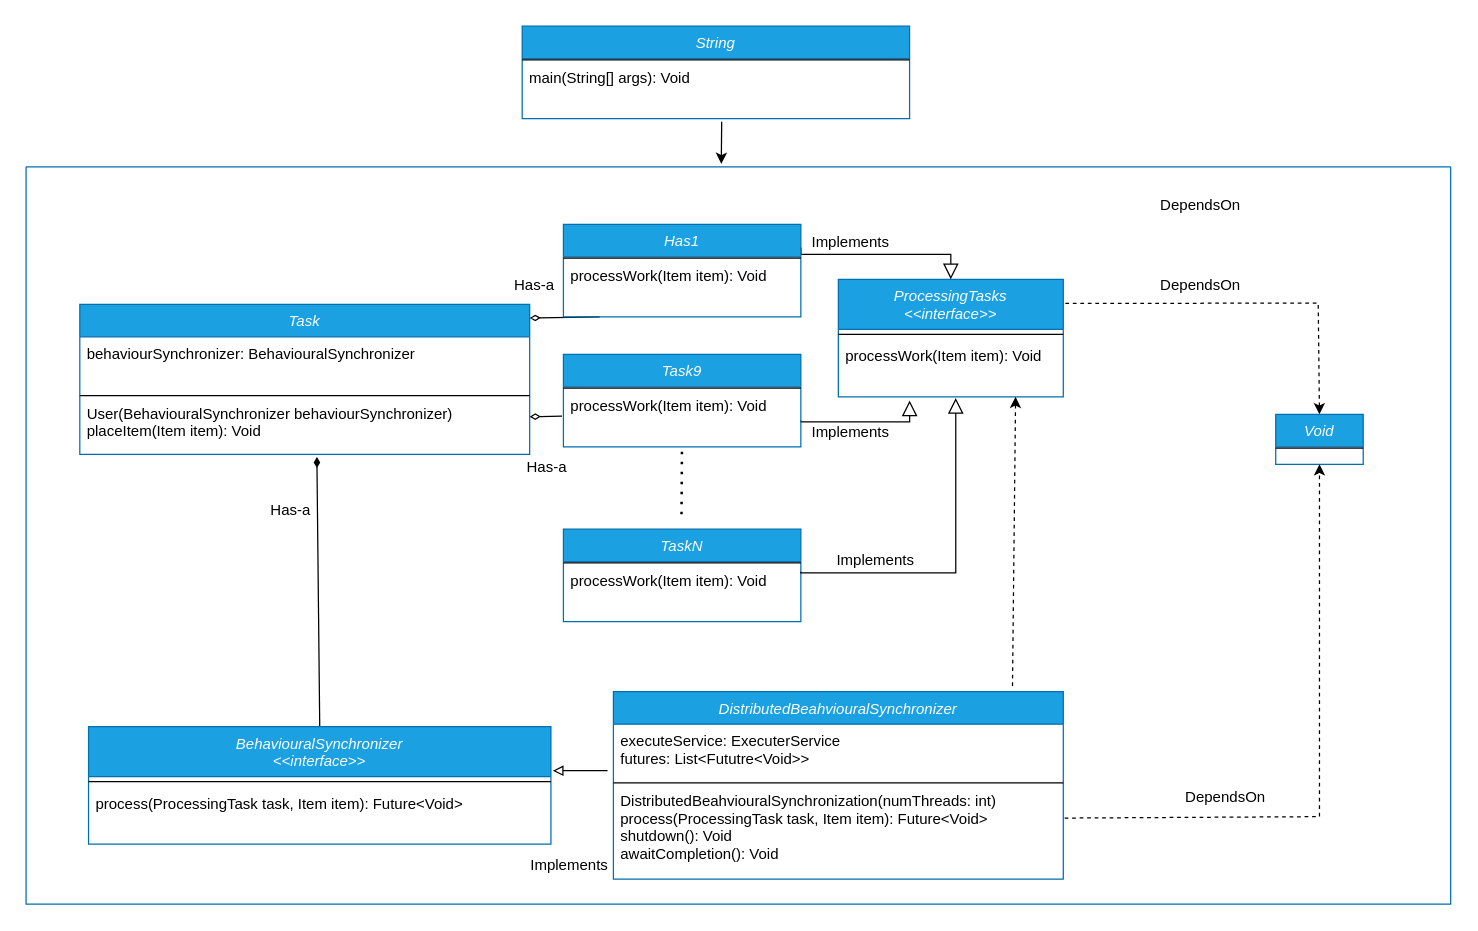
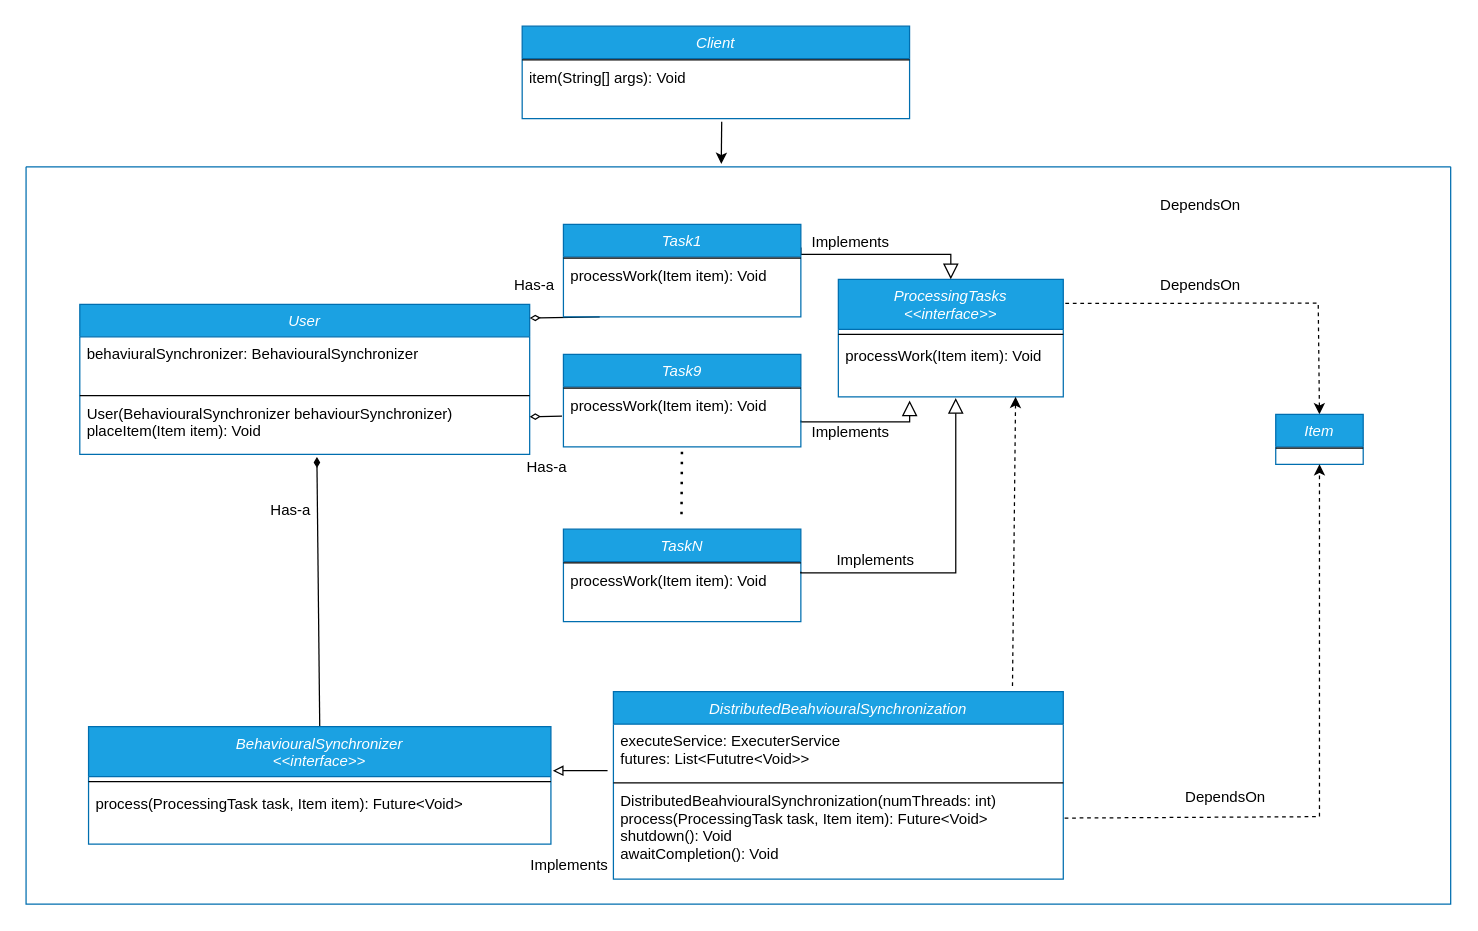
  <mxCell id="0" />
  <mxCell id="1" parent="0" />
- <mxCell id="2" value="Task" style="swimlane;fontStyle=2;align=center;verticalAlign=top;childLayout=stackLayout;horizontal=1;startSize=26;horizontalStack=0;resizeParent=1;resizeLast=0;collapsible=1;marginBottom=0;rounded=0;shadow=0;strokeWidth=1;fillColor=#1ba1e2;fontColor=#ffffff;strokeColor=#006EAF;" parent="1" vertex="1"><mxGeometry x="63" y="243" width="360" height="120" as="geometry"><mxRectangle x="230" y="140" width="160" height="26" as="alternateBounds" /></mxGeometry></mxCell>
- <mxCell id="3" value="behaviourSynchronizer: BehaviouralSynchronizer" style="text;align=left;verticalAlign=top;spacingLeft=4;spacingRight=4;overflow=hidden;rotatable=0;points=[[0,0.5],[1,0.5]];portConstraint=eastwest;" parent="2" vertex="1"><mxGeometry y="26" width="360" height="46" as="geometry" /></mxCell>
+ <mxCell id="2" value="User" style="swimlane;fontStyle=2;align=center;verticalAlign=top;childLayout=stackLayout;horizontal=1;startSize=26;horizontalStack=0;resizeParent=1;resizeLast=0;collapsible=1;marginBottom=0;rounded=0;shadow=0;strokeWidth=1;fillColor=#1ba1e2;fontColor=#ffffff;strokeColor=#006EAF;" parent="1" vertex="1"><mxGeometry x="63" y="243" width="360" height="120" as="geometry"><mxRectangle x="230" y="140" width="160" height="26" as="alternateBounds" /></mxGeometry></mxCell>
+ <mxCell id="3" value="behaviuralSynchronizer: BehaviouralSynchronizer" style="text;align=left;verticalAlign=top;spacingLeft=4;spacingRight=4;overflow=hidden;rotatable=0;points=[[0,0.5],[1,0.5]];portConstraint=eastwest;" parent="2" vertex="1"><mxGeometry y="26" width="360" height="46" as="geometry" /></mxCell>
  <mxCell id="4" value="" style="line;html=1;strokeWidth=1;align=left;verticalAlign=middle;spacingTop=-1;spacingLeft=3;spacingRight=3;rotatable=0;labelPosition=right;points=[];portConstraint=eastwest;" parent="2" vertex="1"><mxGeometry y="72" width="360" height="2" as="geometry" /></mxCell>
  <mxCell id="5" value="User(BehaviouralSynchronizer behaviourSynchronizer)&#10;placeItem(Item item): Void" style="text;align=left;verticalAlign=top;spacingLeft=4;spacingRight=4;overflow=hidden;rotatable=0;points=[[0,0.5],[1,0.5]];portConstraint=eastwest;" parent="2" vertex="1"><mxGeometry y="74" width="360" height="46" as="geometry" /></mxCell>
- <mxCell id="6" value="String" style="swimlane;fontStyle=2;align=center;verticalAlign=top;childLayout=stackLayout;horizontal=1;startSize=26;horizontalStack=0;resizeParent=1;resizeLast=0;collapsible=1;marginBottom=0;rounded=0;shadow=0;strokeWidth=1;fillColor=#1ba1e2;strokeColor=#006EAF;fontColor=#ffffff;" parent="1" vertex="1"><mxGeometry x="417" y="20.5" width="310" height="74" as="geometry"><mxRectangle x="230" y="140" width="160" height="26" as="alternateBounds" /></mxGeometry></mxCell>
+ <mxCell id="6" value="Client" style="swimlane;fontStyle=2;align=center;verticalAlign=top;childLayout=stackLayout;horizontal=1;startSize=26;horizontalStack=0;resizeParent=1;resizeLast=0;collapsible=1;marginBottom=0;rounded=0;shadow=0;strokeWidth=1;fillColor=#1ba1e2;strokeColor=#006EAF;fontColor=#ffffff;" parent="1" vertex="1"><mxGeometry x="417" y="20.5" width="310" height="74" as="geometry"><mxRectangle x="230" y="140" width="160" height="26" as="alternateBounds" /></mxGeometry></mxCell>
  <mxCell id="7" value="" style="line;html=1;strokeWidth=1;align=left;verticalAlign=middle;spacingTop=-1;spacingLeft=3;spacingRight=3;rotatable=0;labelPosition=right;points=[];portConstraint=eastwest;" parent="6" vertex="1"><mxGeometry y="26" width="310" height="2" as="geometry" /></mxCell>
- <mxCell id="8" value="main(String[] args): Void" style="text;align=left;verticalAlign=top;spacingLeft=4;spacingRight=4;overflow=hidden;rotatable=0;points=[[0,0.5],[1,0.5]];portConstraint=eastwest;" parent="6" vertex="1"><mxGeometry y="28" width="310" height="46" as="geometry" /></mxCell>
+ <mxCell id="8" value="item(String[] args): Void" style="text;align=left;verticalAlign=top;spacingLeft=4;spacingRight=4;overflow=hidden;rotatable=0;points=[[0,0.5],[1,0.5]];portConstraint=eastwest;" parent="6" vertex="1"><mxGeometry y="28" width="310" height="46" as="geometry" /></mxCell>
  <mxCell id="9" value="ProcessingTasks&#10;&lt;&lt;interface&gt;&gt;" style="swimlane;fontStyle=2;align=center;verticalAlign=top;childLayout=stackLayout;horizontal=1;startSize=40;horizontalStack=0;resizeParent=1;resizeLast=0;collapsible=1;marginBottom=0;rounded=0;shadow=0;strokeWidth=1;fillColor=#1ba1e2;fontColor=#ffffff;strokeColor=#006EAF;" parent="1" vertex="1"><mxGeometry x="670" y="223" width="180" height="94" as="geometry"><mxRectangle x="230" y="140" width="160" height="26" as="alternateBounds" /></mxGeometry></mxCell>
  <mxCell id="10" value="" style="line;html=1;strokeWidth=1;align=left;verticalAlign=middle;spacingTop=-1;spacingLeft=3;spacingRight=3;rotatable=0;labelPosition=right;points=[];portConstraint=eastwest;" parent="9" vertex="1"><mxGeometry y="40" width="180" height="8" as="geometry" /></mxCell>
  <mxCell id="11" value="processWork(Item item): Void" style="text;align=left;verticalAlign=top;spacingLeft=4;spacingRight=4;overflow=hidden;rotatable=0;points=[[0,0.5],[1,0.5]];portConstraint=eastwest;" parent="9" vertex="1"><mxGeometry y="48" width="180" height="46" as="geometry" /></mxCell>
  <mxCell id="12" value="" style="endArrow=block;endSize=10;endFill=0;shadow=0;strokeWidth=1;rounded=0;edgeStyle=elbowEdgeStyle;elbow=vertical;exitX=1;exitY=0.25;exitDx=0;exitDy=0;entryX=0.5;entryY=0;entryDx=0;entryDy=0;" parent="1" source="39" target="9" edge="1"><mxGeometry width="160" relative="1" as="geometry"><mxPoint x="515" y="665" as="sourcePoint" /><mxPoint x="615" y="563" as="targetPoint" /><Array as="points"><mxPoint x="700" y="203" /></Array></mxGeometry></mxCell>
  <mxCell id="13" value="" style="endArrow=block;endSize=10;endFill=0;shadow=0;strokeWidth=1;rounded=0;edgeStyle=elbowEdgeStyle;elbow=vertical;exitX=1;exitY=0.25;exitDx=0;exitDy=0;entryX=0.317;entryY=1.065;entryDx=0;entryDy=0;entryPerimeter=0;" parent="1" target="11" edge="1"><mxGeometry width="160" relative="1" as="geometry"><mxPoint x="640" y="336" as="sourcePoint" /><mxPoint x="755" y="357" as="targetPoint" /><Array as="points"><mxPoint x="700" y="337" /></Array></mxGeometry></mxCell>
  <mxCell id="14" value="" style="endArrow=none;dashed=1;html=1;rounded=0;exitX=0.5;exitY=0;exitDx=0;exitDy=0;entryX=1.002;entryY=0.206;entryDx=0;entryDy=0;entryPerimeter=0;startArrow=classic;startFill=1;" parent="1" source="48" target="9" edge="1"><mxGeometry width="50" height="50" relative="1" as="geometry"><mxPoint x="870" y="253" as="sourcePoint" /><mxPoint x="920" y="203" as="targetPoint" /><Array as="points"><mxPoint x="1054" y="242" /></Array></mxGeometry></mxCell>
  <mxCell id="15" value="" style="endArrow=none;dashed=1;html=1;rounded=0;exitX=0.788;exitY=1;exitDx=0;exitDy=0;startArrow=classic;startFill=1;exitPerimeter=0;entryX=0.887;entryY=-0.012;entryDx=0;entryDy=0;entryPerimeter=0;" parent="1" source="11" target="32" edge="1"><mxGeometry width="50" height="50" relative="1" as="geometry"><mxPoint x="851" y="524" as="sourcePoint" /><mxPoint x="1060" y="463" as="targetPoint" /><Array as="points" /></mxGeometry></mxCell>
  <mxCell id="16" value="" style="endArrow=diamondThin;html=1;rounded=0;exitX=0.5;exitY=0;exitDx=0;exitDy=0;entryX=0.527;entryY=1.046;entryDx=0;entryDy=0;entryPerimeter=0;endFill=1;" parent="1" source="45" target="5" edge="1"><mxGeometry width="50" height="50" relative="1" as="geometry"><mxPoint x="280" y="463" as="sourcePoint" /><mxPoint x="330" y="413" as="targetPoint" /></mxGeometry></mxCell>
  <mxCell id="17" value="" style="endArrow=diamondThin;html=1;rounded=0;endFill=0;exitX=-0.006;exitY=0.467;exitDx=0;exitDy=0;exitPerimeter=0;" parent="1" source="38" edge="1"><mxGeometry width="50" height="50" relative="1" as="geometry"><mxPoint x="471.24" y="335.996" as="sourcePoint" /><mxPoint x="423" y="333" as="targetPoint" /></mxGeometry></mxCell>
  <mxCell id="18" value="" style="endArrow=diamondThin;html=1;rounded=0;endFill=0;exitX=-0.006;exitY=0.467;exitDx=0;exitDy=0;exitPerimeter=0;" parent="1" edge="1"><mxGeometry width="50" height="50" relative="1" as="geometry"><mxPoint x="479" y="253" as="sourcePoint" /><mxPoint x="423" y="254" as="targetPoint" /></mxGeometry></mxCell>
  <mxCell id="19" value="" style="swimlane;startSize=0;fillColor=#1BA1E2;fontColor=#ffffff;strokeColor=#006EAF;fillStyle=solid;" parent="1" vertex="1"><mxGeometry x="20" y="133" width="1140" height="590" as="geometry" /></mxCell>
  <mxCell id="20" value="Implements" style="text;html=1;strokeColor=none;fillColor=none;align=center;verticalAlign=middle;whiteSpace=wrap;rounded=0;" parent="19" vertex="1"><mxGeometry x="630" y="46" width="60" height="30" as="geometry" /></mxCell>
  <mxCell id="21" value="Implements" style="text;html=1;strokeColor=none;fillColor=none;align=center;verticalAlign=middle;whiteSpace=wrap;rounded=0;" parent="19" vertex="1"><mxGeometry x="630" y="198" width="60" height="30" as="geometry" /></mxCell>
  <mxCell id="22" value="DependsOn" style="text;html=1;strokeColor=none;fillColor=none;align=center;verticalAlign=middle;whiteSpace=wrap;rounded=0;" parent="19" vertex="1"><mxGeometry x="930" y="490" width="60" height="30" as="geometry" /></mxCell>
  <mxCell id="23" value="DependsOn" style="text;html=1;strokeColor=none;fillColor=none;align=center;verticalAlign=middle;whiteSpace=wrap;rounded=0;" parent="19" vertex="1"><mxGeometry x="910" y="80" width="60" height="30" as="geometry" /></mxCell>
  <mxCell id="24" value="DependsOn" style="text;html=1;strokeColor=none;fillColor=none;align=center;verticalAlign=middle;whiteSpace=wrap;rounded=0;" parent="19" vertex="1"><mxGeometry x="910" y="16" width="60" height="30" as="geometry" /></mxCell>
  <mxCell id="25" value="Has-a" style="text;html=1;strokeColor=none;fillColor=none;align=center;verticalAlign=middle;whiteSpace=wrap;rounded=0;" parent="19" vertex="1"><mxGeometry x="182" y="260" width="60" height="30" as="geometry" /></mxCell>
  <mxCell id="26" value="Has-a" style="text;html=1;strokeColor=none;fillColor=none;align=center;verticalAlign=middle;whiteSpace=wrap;rounded=0;" parent="19" vertex="1"><mxGeometry x="387" y="226" width="60" height="30" as="geometry" /></mxCell>
  <mxCell id="27" value="Has-a" style="text;html=1;strokeColor=none;fillColor=none;align=center;verticalAlign=middle;whiteSpace=wrap;rounded=0;" parent="19" vertex="1"><mxGeometry x="377" y="80" width="60" height="30" as="geometry" /></mxCell>
  <mxCell id="28" value="Implements" style="text;html=1;strokeColor=none;fillColor=none;align=center;verticalAlign=middle;whiteSpace=wrap;rounded=0;" parent="19" vertex="1"><mxGeometry x="417" y="548" width="36" height="22" as="geometry" /></mxCell>
  <mxCell id="29" value="TaskN" style="swimlane;fontStyle=2;align=center;verticalAlign=top;childLayout=stackLayout;horizontal=1;startSize=26;horizontalStack=0;resizeParent=1;resizeLast=0;collapsible=1;marginBottom=0;rounded=0;shadow=0;strokeWidth=1;fillColor=#1ba1e2;fontColor=#ffffff;strokeColor=#006EAF;" parent="19" vertex="1"><mxGeometry x="430" y="290" width="190" height="74" as="geometry"><mxRectangle x="230" y="140" width="160" height="26" as="alternateBounds" /></mxGeometry></mxCell>
  <mxCell id="30" value="" style="line;html=1;strokeWidth=1;align=left;verticalAlign=middle;spacingTop=-1;spacingLeft=3;spacingRight=3;rotatable=0;labelPosition=right;points=[];portConstraint=eastwest;" parent="29" vertex="1"><mxGeometry y="26" width="190" height="2" as="geometry" /></mxCell>
  <mxCell id="31" value="processWork(Item item): Void" style="text;align=left;verticalAlign=top;spacingLeft=4;spacingRight=4;overflow=hidden;rotatable=0;points=[[0,0.5],[1,0.5]];portConstraint=eastwest;" parent="29" vertex="1"><mxGeometry y="28" width="190" height="46" as="geometry" /></mxCell>
- <mxCell id="32" value="DistributedBeahviouralSynchronizer" style="swimlane;fontStyle=2;align=center;verticalAlign=top;childLayout=stackLayout;horizontal=1;startSize=26;horizontalStack=0;resizeParent=1;resizeLast=0;collapsible=1;marginBottom=0;rounded=0;shadow=0;strokeWidth=1;fillColor=#1ba1e2;fontColor=#ffffff;strokeColor=#006EAF;" parent="19" vertex="1"><mxGeometry x="470" y="420" width="360" height="150" as="geometry"><mxRectangle x="230" y="140" width="160" height="26" as="alternateBounds" /></mxGeometry></mxCell>
+ <mxCell id="32" value="DistributedBeahviouralSynchronization" style="swimlane;fontStyle=2;align=center;verticalAlign=top;childLayout=stackLayout;horizontal=1;startSize=26;horizontalStack=0;resizeParent=1;resizeLast=0;collapsible=1;marginBottom=0;rounded=0;shadow=0;strokeWidth=1;fillColor=#1ba1e2;fontColor=#ffffff;strokeColor=#006EAF;" parent="19" vertex="1"><mxGeometry x="470" y="420" width="360" height="150" as="geometry"><mxRectangle x="230" y="140" width="160" height="26" as="alternateBounds" /></mxGeometry></mxCell>
  <mxCell id="33" value="executeService: ExecuterService&#10;futures: List&lt;Fututre&lt;Void&gt;&gt;" style="text;align=left;verticalAlign=top;spacingLeft=4;spacingRight=4;overflow=hidden;rotatable=0;points=[[0,0.5],[1,0.5]];portConstraint=eastwest;" parent="32" vertex="1"><mxGeometry y="26" width="360" height="46" as="geometry" /></mxCell>
  <mxCell id="34" value="" style="line;html=1;strokeWidth=1;align=left;verticalAlign=middle;spacingTop=-1;spacingLeft=3;spacingRight=3;rotatable=0;labelPosition=right;points=[];portConstraint=eastwest;" parent="32" vertex="1"><mxGeometry y="72" width="360" height="2" as="geometry" /></mxCell>
  <mxCell id="35" value="DistributedBeahviouralSynchronization(numThreads: int)&#10;process(ProcessingTask task, Item item): Future&lt;Void&gt;&#10;shutdown(): Void&#10;awaitCompletion(): Void" style="text;align=left;verticalAlign=top;spacingLeft=4;spacingRight=4;overflow=hidden;rotatable=0;points=[[0,0.5],[1,0.5]];portConstraint=eastwest;" parent="32" vertex="1"><mxGeometry y="74" width="360" height="76" as="geometry" /></mxCell>
  <mxCell id="36" value="Task9" style="swimlane;fontStyle=2;align=center;verticalAlign=top;childLayout=stackLayout;horizontal=1;startSize=26;horizontalStack=0;resizeParent=1;resizeLast=0;collapsible=1;marginBottom=0;rounded=0;shadow=0;strokeWidth=1;fillColor=#1ba1e2;fontColor=#ffffff;strokeColor=#006EAF;" parent="19" vertex="1"><mxGeometry x="430" y="150" width="190" height="74" as="geometry"><mxRectangle x="230" y="140" width="160" height="26" as="alternateBounds" /></mxGeometry></mxCell>
  <mxCell id="37" value="" style="line;html=1;strokeWidth=1;align=left;verticalAlign=middle;spacingTop=-1;spacingLeft=3;spacingRight=3;rotatable=0;labelPosition=right;points=[];portConstraint=eastwest;" parent="36" vertex="1"><mxGeometry y="26" width="190" height="2" as="geometry" /></mxCell>
  <mxCell id="38" value="processWork(Item item): Void" style="text;align=left;verticalAlign=top;spacingLeft=4;spacingRight=4;overflow=hidden;rotatable=0;points=[[0,0.5],[1,0.5]];portConstraint=eastwest;" parent="36" vertex="1"><mxGeometry y="28" width="190" height="46" as="geometry" /></mxCell>
- <mxCell id="39" value="Has1" style="swimlane;fontStyle=2;align=center;verticalAlign=top;childLayout=stackLayout;horizontal=1;startSize=26;horizontalStack=0;resizeParent=1;resizeLast=0;collapsible=1;marginBottom=0;rounded=0;shadow=0;strokeWidth=1;fillColor=#1ba1e2;fontColor=#ffffff;strokeColor=#006EAF;" parent="19" vertex="1"><mxGeometry x="430" y="46" width="190" height="74" as="geometry"><mxRectangle x="230" y="140" width="160" height="26" as="alternateBounds" /></mxGeometry></mxCell>
+ <mxCell id="39" value="Task1" style="swimlane;fontStyle=2;align=center;verticalAlign=top;childLayout=stackLayout;horizontal=1;startSize=26;horizontalStack=0;resizeParent=1;resizeLast=0;collapsible=1;marginBottom=0;rounded=0;shadow=0;strokeWidth=1;fillColor=#1ba1e2;fontColor=#ffffff;strokeColor=#006EAF;" parent="19" vertex="1"><mxGeometry x="430" y="46" width="190" height="74" as="geometry"><mxRectangle x="230" y="140" width="160" height="26" as="alternateBounds" /></mxGeometry></mxCell>
  <mxCell id="40" value="" style="line;html=1;strokeWidth=1;align=left;verticalAlign=middle;spacingTop=-1;spacingLeft=3;spacingRight=3;rotatable=0;labelPosition=right;points=[];portConstraint=eastwest;" parent="39" vertex="1"><mxGeometry y="26" width="190" height="2" as="geometry" /></mxCell>
  <mxCell id="41" value="processWork(Item item): Void" style="text;align=left;verticalAlign=top;spacingLeft=4;spacingRight=4;overflow=hidden;rotatable=0;points=[[0,0.5],[1,0.5]];portConstraint=eastwest;" parent="39" vertex="1"><mxGeometry y="28" width="190" height="46" as="geometry" /></mxCell>
  <mxCell id="42" value="" style="endArrow=none;dashed=1;html=1;dashPattern=1 3;strokeWidth=2;rounded=0;" parent="19" edge="1"><mxGeometry width="50" height="50" relative="1" as="geometry"><mxPoint x="524.833" y="228" as="sourcePoint" /><mxPoint x="524.5" y="278" as="targetPoint" /></mxGeometry></mxCell>
  <mxCell id="43" value="" style="endArrow=block;endSize=10;endFill=0;shadow=0;strokeWidth=1;rounded=0;edgeStyle=elbowEdgeStyle;elbow=vertical;exitX=1;exitY=0.25;exitDx=0;exitDy=0;entryX=0.522;entryY=1.022;entryDx=0;entryDy=0;entryPerimeter=0;" parent="19" target="11" edge="1"><mxGeometry width="160" relative="1" as="geometry"><mxPoint x="620" y="324" as="sourcePoint" /><mxPoint x="739" y="310" as="targetPoint" /><Array as="points"><mxPoint x="680" y="325" /></Array></mxGeometry></mxCell>
  <mxCell id="44" value="Implements" style="text;html=1;strokeColor=none;fillColor=none;align=center;verticalAlign=middle;whiteSpace=wrap;rounded=0;" parent="19" vertex="1"><mxGeometry x="650" y="300" width="60" height="30" as="geometry" /></mxCell>
  <mxCell id="45" value="BehaviouralSynchronizer&#10;&lt;&lt;interface&gt;&gt;" style="swimlane;fontStyle=2;align=center;verticalAlign=top;childLayout=stackLayout;horizontal=1;startSize=40;horizontalStack=0;resizeParent=1;resizeLast=0;collapsible=1;marginBottom=0;rounded=0;shadow=0;strokeWidth=1;fillColor=#1ba1e2;fontColor=#ffffff;strokeColor=#006EAF;" parent="19" vertex="1"><mxGeometry x="50" y="448" width="370" height="94" as="geometry"><mxRectangle x="230" y="140" width="160" height="26" as="alternateBounds" /></mxGeometry></mxCell>
  <mxCell id="46" value="" style="line;html=1;strokeWidth=1;align=left;verticalAlign=middle;spacingTop=-1;spacingLeft=3;spacingRight=3;rotatable=0;labelPosition=right;points=[];portConstraint=eastwest;" parent="45" vertex="1"><mxGeometry y="40" width="370" height="8" as="geometry" /></mxCell>
  <mxCell id="47" value="process(ProcessingTask task, Item item): Future&lt;Void&gt;" style="text;align=left;verticalAlign=top;spacingLeft=4;spacingRight=4;overflow=hidden;rotatable=0;points=[[0,0.5],[1,0.5]];portConstraint=eastwest;" parent="45" vertex="1"><mxGeometry y="48" width="370" height="46" as="geometry" /></mxCell>
- <mxCell id="48" value="Void" style="swimlane;fontStyle=2;align=center;verticalAlign=top;childLayout=stackLayout;horizontal=1;startSize=26;horizontalStack=0;resizeParent=1;resizeLast=0;collapsible=1;marginBottom=0;rounded=0;shadow=0;strokeWidth=1;fillColor=#1ba1e2;fontColor=#ffffff;strokeColor=#006EAF;" parent="19" vertex="1"><mxGeometry x="1000" y="198" width="70" height="40" as="geometry"><mxRectangle x="230" y="140" width="160" height="26" as="alternateBounds" /></mxGeometry></mxCell>
+ <mxCell id="48" value="Item" style="swimlane;fontStyle=2;align=center;verticalAlign=top;childLayout=stackLayout;horizontal=1;startSize=26;horizontalStack=0;resizeParent=1;resizeLast=0;collapsible=1;marginBottom=0;rounded=0;shadow=0;strokeWidth=1;fillColor=#1ba1e2;fontColor=#ffffff;strokeColor=#006EAF;" parent="19" vertex="1"><mxGeometry x="1000" y="198" width="70" height="40" as="geometry"><mxRectangle x="230" y="140" width="160" height="26" as="alternateBounds" /></mxGeometry></mxCell>
  <mxCell id="49" value="" style="line;html=1;strokeWidth=1;align=left;verticalAlign=middle;spacingTop=-1;spacingLeft=3;spacingRight=3;rotatable=0;labelPosition=right;points=[];portConstraint=eastwest;" parent="48" vertex="1"><mxGeometry y="26" width="70" height="2" as="geometry" /></mxCell>
  <mxCell id="50" value="" style="endArrow=classic;dashed=1;html=1;rounded=0;exitX=1.003;exitY=0.357;exitDx=0;exitDy=0;startArrow=none;startFill=0;exitPerimeter=0;endFill=1;entryX=0.5;entryY=1;entryDx=0;entryDy=0;" parent="19" source="35" target="48" edge="1"><mxGeometry width="50" height="50" relative="1" as="geometry"><mxPoint x="1064" y="401" as="sourcePoint" /><mxPoint x="1030" y="320" as="targetPoint" /><Array as="points"><mxPoint x="1035" y="520" /></Array></mxGeometry></mxCell>
  <mxCell id="51" value="" style="endArrow=block;html=1;rounded=0;entryX=1.004;entryY=0.375;entryDx=0;entryDy=0;entryPerimeter=0;exitX=-0.013;exitY=0.81;exitDx=0;exitDy=0;exitPerimeter=0;endFill=0;" parent="19" source="33" target="45" edge="1"><mxGeometry width="50" height="50" relative="1" as="geometry"><mxPoint x="570" y="370" as="sourcePoint" /><mxPoint x="620" y="320" as="targetPoint" /></mxGeometry></mxCell>
  <mxCell id="52" value="" style="endArrow=classic;html=1;rounded=0;exitX=0.515;exitY=1.051;exitDx=0;exitDy=0;exitPerimeter=0;entryX=0.488;entryY=-0.004;entryDx=0;entryDy=0;entryPerimeter=0;" parent="1" source="8" target="19" edge="1"><mxGeometry width="50" height="50" relative="1" as="geometry"><mxPoint x="550" y="303" as="sourcePoint" /><mxPoint x="600" y="253" as="targetPoint" /></mxGeometry></mxCell>
